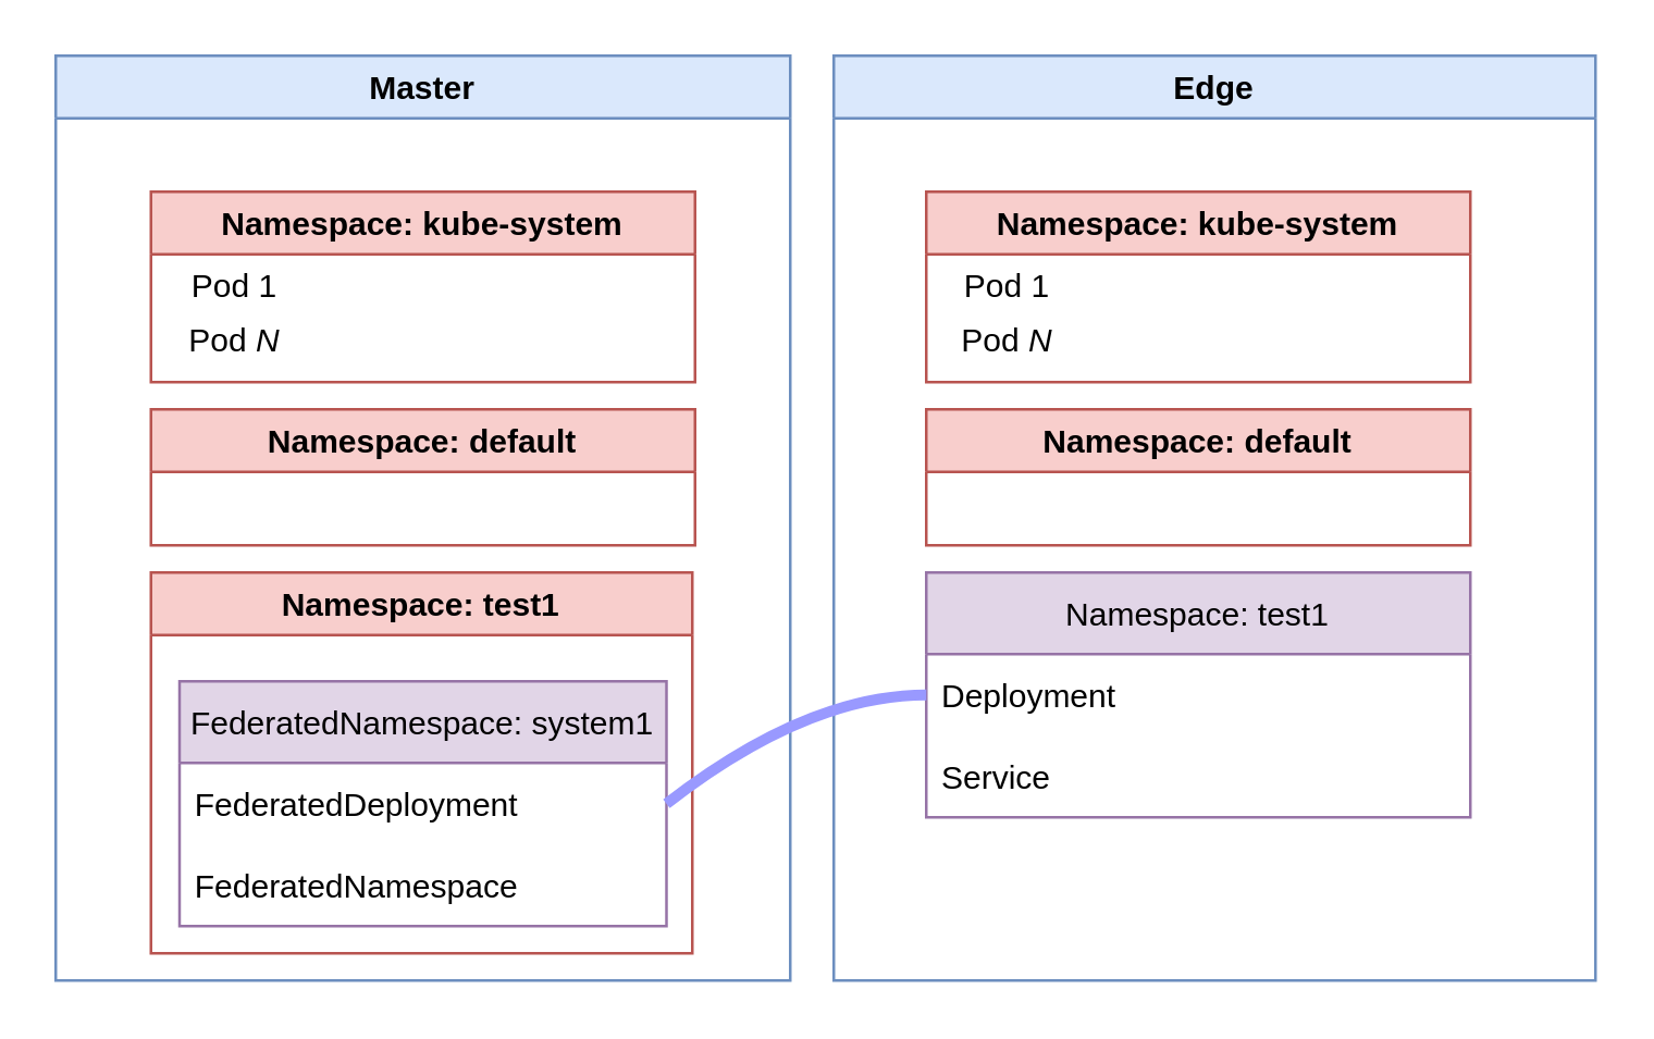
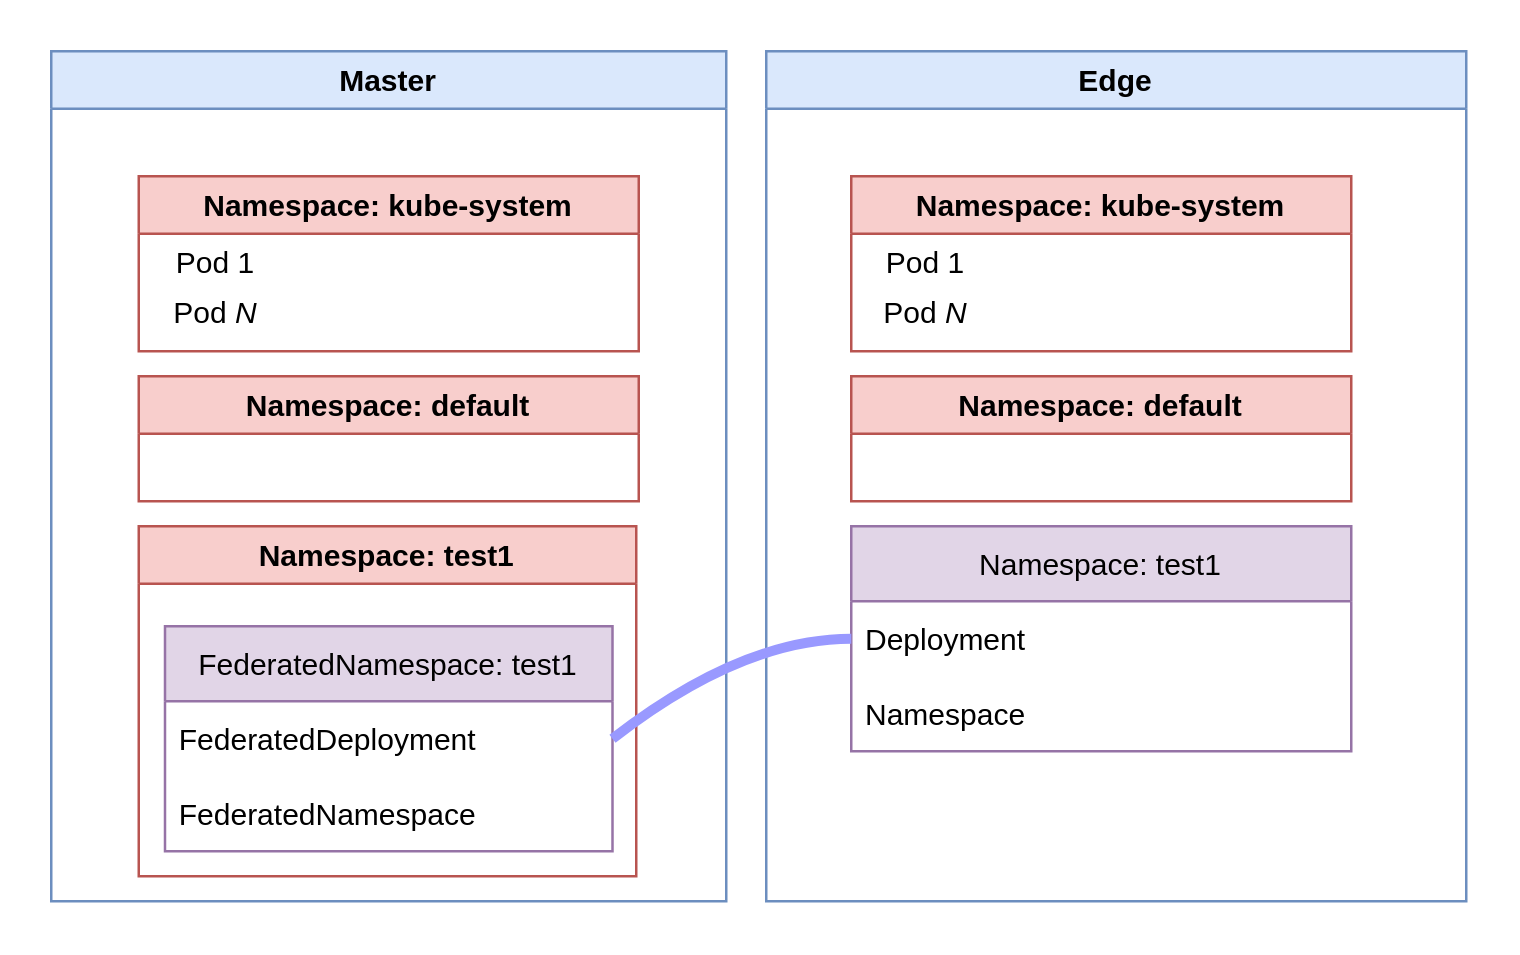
  <mxCell id="0" />
  <mxCell id="1" parent="0" />
  <mxCell id="2" value="Master" style="swimlane;fillColor=#dae8fc;strokeColor=#6c8ebf;" vertex="1" parent="1"><mxGeometry x="20" y="20" width="270" height="340" as="geometry" /></mxCell>
  <mxCell id="3" value="Namespace: test1" style="swimlane;fillColor=#f8cecc;strokeColor=#b85450;" vertex="1" parent="2"><mxGeometry x="35" y="190" width="199" height="140" as="geometry" /></mxCell>
- <mxCell id="4" value="FederatedNamespace: system1" style="swimlane;fontStyle=0;childLayout=stackLayout;horizontal=1;startSize=30;horizontalStack=0;resizeParent=1;resizeParentMax=0;resizeLast=0;collapsible=1;marginBottom=0;fillColor=#e1d5e7;strokeColor=#9673a6;" vertex="1" parent="3"><mxGeometry x="10.5" y="40" width="179" height="90" as="geometry" /></mxCell>
+ <mxCell id="4" value="FederatedNamespace: test1" style="swimlane;fontStyle=0;childLayout=stackLayout;horizontal=1;startSize=30;horizontalStack=0;resizeParent=1;resizeParentMax=0;resizeLast=0;collapsible=1;marginBottom=0;fillColor=#e1d5e7;strokeColor=#9673a6;" vertex="1" parent="3"><mxGeometry x="10.5" y="40" width="179" height="90" as="geometry" /></mxCell>
  <mxCell id="5" value="FederatedDeployment" style="text;strokeColor=none;fillColor=none;align=left;verticalAlign=middle;spacingLeft=4;spacingRight=4;overflow=hidden;points=[[0,0.5],[1,0.5]];portConstraint=eastwest;rotatable=0;" vertex="1" parent="4"><mxGeometry y="30" width="179" height="30" as="geometry" /></mxCell>
  <mxCell id="6" value="FederatedNamespace" style="text;strokeColor=none;fillColor=none;align=left;verticalAlign=middle;spacingLeft=4;spacingRight=4;overflow=hidden;points=[[0,0.5],[1,0.5]];portConstraint=eastwest;rotatable=0;" vertex="1" parent="4"><mxGeometry y="60" width="179" height="30" as="geometry" /></mxCell>
  <mxCell id="7" value="Namespace: default" style="swimlane;fillColor=#f8cecc;strokeColor=#b85450;" vertex="1" parent="2"><mxGeometry x="35" y="130" width="200" height="50" as="geometry" /></mxCell>
  <mxCell id="8" value="Namespace: kube-system" style="swimlane;fillColor=#f8cecc;strokeColor=#b85450;" vertex="1" parent="2"><mxGeometry x="35" y="50" width="200" height="70" as="geometry" /></mxCell>
  <mxCell id="9" value="Pod 1" style="text;html=1;strokeColor=none;fillColor=none;align=center;verticalAlign=middle;whiteSpace=wrap;rounded=0;" vertex="1" parent="8"><mxGeometry x="1" y="20" width="60" height="30" as="geometry" /></mxCell>
  <mxCell id="10" value="Pod &lt;i&gt;N&lt;/i&gt;" style="text;html=1;strokeColor=none;fillColor=none;align=center;verticalAlign=middle;whiteSpace=wrap;rounded=0;" vertex="1" parent="8"><mxGeometry x="1" y="40" width="60" height="30" as="geometry" /></mxCell>
  <mxCell id="11" value="Edge" style="swimlane;fillColor=#dae8fc;strokeColor=#6c8ebf;" vertex="1" parent="1"><mxGeometry x="306" y="20" width="280" height="340" as="geometry" /></mxCell>
  <mxCell id="12" value="Namespace: test1" style="swimlane;fontStyle=0;childLayout=stackLayout;horizontal=1;startSize=30;horizontalStack=0;resizeParent=1;resizeParentMax=0;resizeLast=0;collapsible=1;marginBottom=0;fillColor=#e1d5e7;strokeColor=#9673a6;" vertex="1" parent="11"><mxGeometry x="34" y="190" width="200" height="90" as="geometry" /></mxCell>
  <mxCell id="13" value="Deployment" style="text;strokeColor=none;fillColor=none;align=left;verticalAlign=middle;spacingLeft=4;spacingRight=4;overflow=hidden;points=[[0,0.5],[1,0.5]];portConstraint=eastwest;rotatable=0;" vertex="1" parent="12"><mxGeometry y="30" width="200" height="30" as="geometry" /></mxCell>
- <mxCell id="14" value="Service" style="text;strokeColor=none;fillColor=none;align=left;verticalAlign=middle;spacingLeft=4;spacingRight=4;overflow=hidden;points=[[0,0.5],[1,0.5]];portConstraint=eastwest;rotatable=0;" vertex="1" parent="12"><mxGeometry y="60" width="200" height="30" as="geometry" /></mxCell>
+ <mxCell id="14" value="Namespace" style="text;strokeColor=none;fillColor=none;align=left;verticalAlign=middle;spacingLeft=4;spacingRight=4;overflow=hidden;points=[[0,0.5],[1,0.5]];portConstraint=eastwest;rotatable=0;" vertex="1" parent="12"><mxGeometry y="60" width="200" height="30" as="geometry" /></mxCell>
  <mxCell id="15" value="Namespace: default" style="swimlane;fillColor=#f8cecc;strokeColor=#b85450;" vertex="1" parent="11"><mxGeometry x="34" y="130" width="200" height="50" as="geometry" /></mxCell>
  <mxCell id="16" value="Namespace: kube-system" style="swimlane;fillColor=#f8cecc;strokeColor=#b85450;" vertex="1" parent="11"><mxGeometry x="34" y="50" width="200" height="70" as="geometry" /></mxCell>
  <mxCell id="17" value="Pod 1" style="text;html=1;strokeColor=none;fillColor=none;align=center;verticalAlign=middle;whiteSpace=wrap;rounded=0;" vertex="1" parent="16"><mxGeometry y="20" width="60" height="30" as="geometry" /></mxCell>
  <mxCell id="18" value="Pod &lt;i&gt;N&lt;/i&gt;" style="text;html=1;strokeColor=none;fillColor=none;align=center;verticalAlign=middle;whiteSpace=wrap;rounded=0;" vertex="1" parent="16"><mxGeometry y="40" width="60" height="30" as="geometry" /></mxCell>
  <mxCell id="19" value="" style="curved=1;endArrow=none;html=1;rounded=0;exitX=1;exitY=0.5;exitDx=0;exitDy=0;entryX=0;entryY=0.5;entryDx=0;entryDy=0;strokeColor=#9999FF;strokeWidth=4;" edge="1" parent="1" source="5" target="13"><mxGeometry width="50" height="50" relative="1" as="geometry"><mxPoint x="256" y="380" as="sourcePoint" /><mxPoint x="376" y="300" as="targetPoint" /><Array as="points"><mxPoint x="296" y="255" /></Array></mxGeometry></mxCell>
